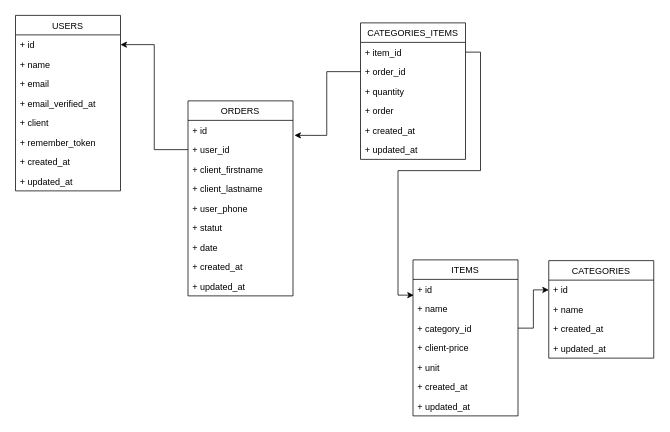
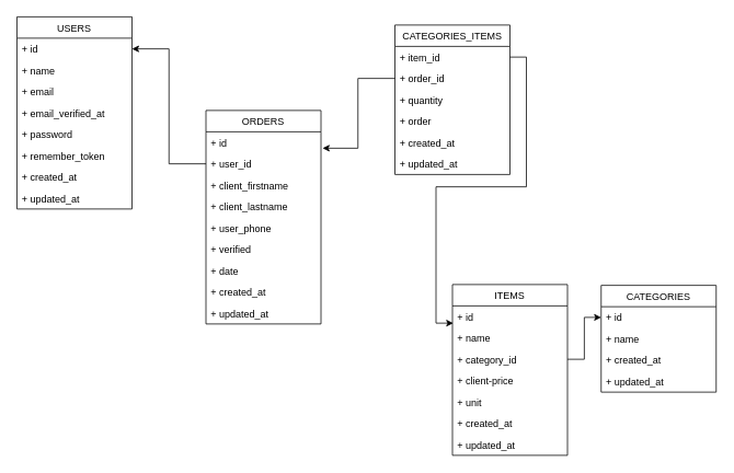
  <mxCell id="0" />
  <mxCell id="1" parent="0" />
  <mxCell id="2" value="USERS" style="swimlane;fontStyle=0;childLayout=stackLayout;horizontal=1;startSize=26;fillColor=none;horizontalStack=0;resizeParent=1;resizeParentMax=0;resizeLast=0;collapsible=1;marginBottom=0;" parent="1" vertex="1"><mxGeometry x="20" y="20" width="140" height="234" as="geometry" /></mxCell>
  <mxCell id="3" value="+ id" style="text;strokeColor=none;fillColor=none;align=left;verticalAlign=top;spacingLeft=4;spacingRight=4;overflow=hidden;rotatable=0;points=[[0,0.5],[1,0.5]];portConstraint=eastwest;" parent="2" vertex="1"><mxGeometry y="26" width="140" height="26" as="geometry" /></mxCell>
  <mxCell id="4" value="+ name" style="text;strokeColor=none;fillColor=none;align=left;verticalAlign=top;spacingLeft=4;spacingRight=4;overflow=hidden;rotatable=0;points=[[0,0.5],[1,0.5]];portConstraint=eastwest;" parent="2" vertex="1"><mxGeometry y="52" width="140" height="26" as="geometry" /></mxCell>
  <mxCell id="5" value="+ email" style="text;strokeColor=none;fillColor=none;align=left;verticalAlign=top;spacingLeft=4;spacingRight=4;overflow=hidden;rotatable=0;points=[[0,0.5],[1,0.5]];portConstraint=eastwest;" parent="2" vertex="1"><mxGeometry y="78" width="140" height="26" as="geometry" /></mxCell>
  <mxCell id="6" value="+ email_verified_at" style="text;strokeColor=none;fillColor=none;align=left;verticalAlign=top;spacingLeft=4;spacingRight=4;overflow=hidden;rotatable=0;points=[[0,0.5],[1,0.5]];portConstraint=eastwest;" parent="2" vertex="1"><mxGeometry y="104" width="140" height="26" as="geometry" /></mxCell>
- <mxCell id="7" value="+ client" style="text;strokeColor=none;fillColor=none;align=left;verticalAlign=top;spacingLeft=4;spacingRight=4;overflow=hidden;rotatable=0;points=[[0,0.5],[1,0.5]];portConstraint=eastwest;" parent="2" vertex="1"><mxGeometry y="130" width="140" height="26" as="geometry" /></mxCell>
+ <mxCell id="7" value="+ password" style="text;strokeColor=none;fillColor=none;align=left;verticalAlign=top;spacingLeft=4;spacingRight=4;overflow=hidden;rotatable=0;points=[[0,0.5],[1,0.5]];portConstraint=eastwest;" parent="2" vertex="1"><mxGeometry y="130" width="140" height="26" as="geometry" /></mxCell>
  <mxCell id="8" value="+ remember_token" style="text;strokeColor=none;fillColor=none;align=left;verticalAlign=top;spacingLeft=4;spacingRight=4;overflow=hidden;rotatable=0;points=[[0,0.5],[1,0.5]];portConstraint=eastwest;" parent="2" vertex="1"><mxGeometry y="156" width="140" height="26" as="geometry" /></mxCell>
  <mxCell id="9" value="+ created_at" style="text;strokeColor=none;fillColor=none;align=left;verticalAlign=top;spacingLeft=4;spacingRight=4;overflow=hidden;rotatable=0;points=[[0,0.5],[1,0.5]];portConstraint=eastwest;" parent="2" vertex="1"><mxGeometry y="182" width="140" height="26" as="geometry" /></mxCell>
  <mxCell id="10" value="+ updated_at" style="text;strokeColor=none;fillColor=none;align=left;verticalAlign=top;spacingLeft=4;spacingRight=4;overflow=hidden;rotatable=0;points=[[0,0.5],[1,0.5]];portConstraint=eastwest;" parent="2" vertex="1"><mxGeometry y="208" width="140" height="26" as="geometry" /></mxCell>
  <mxCell id="11" value="ORDERS" style="swimlane;fontStyle=0;childLayout=stackLayout;horizontal=1;startSize=26;fillColor=none;horizontalStack=0;resizeParent=1;resizeParentMax=0;resizeLast=0;collapsible=1;marginBottom=0;" parent="1" vertex="1"><mxGeometry x="250" y="134" width="140" height="260" as="geometry" /></mxCell>
  <mxCell id="12" value="+ id" style="text;strokeColor=none;fillColor=none;align=left;verticalAlign=top;spacingLeft=4;spacingRight=4;overflow=hidden;rotatable=0;points=[[0,0.5],[1,0.5]];portConstraint=eastwest;" parent="11" vertex="1"><mxGeometry y="26" width="140" height="26" as="geometry" /></mxCell>
  <mxCell id="13" value="+ user_id" style="text;strokeColor=none;fillColor=none;align=left;verticalAlign=top;spacingLeft=4;spacingRight=4;overflow=hidden;rotatable=0;points=[[0,0.5],[1,0.5]];portConstraint=eastwest;" parent="11" vertex="1"><mxGeometry y="52" width="140" height="26" as="geometry" /></mxCell>
  <mxCell id="14" value="+ client_firstname" style="text;strokeColor=none;fillColor=none;align=left;verticalAlign=top;spacingLeft=4;spacingRight=4;overflow=hidden;rotatable=0;points=[[0,0.5],[1,0.5]];portConstraint=eastwest;" parent="11" vertex="1"><mxGeometry y="78" width="140" height="26" as="geometry" /></mxCell>
  <mxCell id="15" value="+ client_lastname" style="text;strokeColor=none;fillColor=none;align=left;verticalAlign=top;spacingLeft=4;spacingRight=4;overflow=hidden;rotatable=0;points=[[0,0.5],[1,0.5]];portConstraint=eastwest;" parent="11" vertex="1"><mxGeometry y="104" width="140" height="26" as="geometry" /></mxCell>
  <mxCell id="16" value="+ user_phone" style="text;strokeColor=none;fillColor=none;align=left;verticalAlign=top;spacingLeft=4;spacingRight=4;overflow=hidden;rotatable=0;points=[[0,0.5],[1,0.5]];portConstraint=eastwest;" parent="11" vertex="1"><mxGeometry y="130" width="140" height="26" as="geometry" /></mxCell>
- <mxCell id="17" value="+ statut" style="text;strokeColor=none;fillColor=none;align=left;verticalAlign=top;spacingLeft=4;spacingRight=4;overflow=hidden;rotatable=0;points=[[0,0.5],[1,0.5]];portConstraint=eastwest;" vertex="1" parent="11"><mxGeometry y="156" width="140" height="26" as="geometry" /></mxCell>
+ <mxCell id="17" value="+ verified" style="text;strokeColor=none;fillColor=none;align=left;verticalAlign=top;spacingLeft=4;spacingRight=4;overflow=hidden;rotatable=0;points=[[0,0.5],[1,0.5]];portConstraint=eastwest;" vertex="1" parent="11"><mxGeometry y="156" width="140" height="26" as="geometry" /></mxCell>
  <mxCell id="18" value="+ date" style="text;strokeColor=none;fillColor=none;align=left;verticalAlign=top;spacingLeft=4;spacingRight=4;overflow=hidden;rotatable=0;points=[[0,0.5],[1,0.5]];portConstraint=eastwest;" parent="11" vertex="1"><mxGeometry y="182" width="140" height="26" as="geometry" /></mxCell>
  <mxCell id="19" value="+ created_at" style="text;strokeColor=none;fillColor=none;align=left;verticalAlign=top;spacingLeft=4;spacingRight=4;overflow=hidden;rotatable=0;points=[[0,0.5],[1,0.5]];portConstraint=eastwest;" parent="11" vertex="1"><mxGeometry y="208" width="140" height="26" as="geometry" /></mxCell>
  <mxCell id="20" value="+ updated_at" style="text;strokeColor=none;fillColor=none;align=left;verticalAlign=top;spacingLeft=4;spacingRight=4;overflow=hidden;rotatable=0;points=[[0,0.5],[1,0.5]];portConstraint=eastwest;" parent="11" vertex="1"><mxGeometry y="234" width="140" height="26" as="geometry" /></mxCell>
  <mxCell id="21" value="CATEGORIES_ITEMS" style="swimlane;fontStyle=0;childLayout=stackLayout;horizontal=1;startSize=26;fillColor=none;horizontalStack=0;resizeParent=1;resizeParentMax=0;resizeLast=0;collapsible=1;marginBottom=0;" parent="1" vertex="1"><mxGeometry x="480" y="30" width="140" height="182" as="geometry" /></mxCell>
  <mxCell id="22" value="+ item_id" style="text;strokeColor=none;fillColor=none;align=left;verticalAlign=top;spacingLeft=4;spacingRight=4;overflow=hidden;rotatable=0;points=[[0,0.5],[1,0.5]];portConstraint=eastwest;" parent="21" vertex="1"><mxGeometry y="26" width="140" height="26" as="geometry" /></mxCell>
  <mxCell id="23" value="+ order_id" style="text;strokeColor=none;fillColor=none;align=left;verticalAlign=top;spacingLeft=4;spacingRight=4;overflow=hidden;rotatable=0;points=[[0,0.5],[1,0.5]];portConstraint=eastwest;" parent="21" vertex="1"><mxGeometry y="52" width="140" height="26" as="geometry" /></mxCell>
  <mxCell id="24" value="+ quantity" style="text;strokeColor=none;fillColor=none;align=left;verticalAlign=top;spacingLeft=4;spacingRight=4;overflow=hidden;rotatable=0;points=[[0,0.5],[1,0.5]];portConstraint=eastwest;" parent="21" vertex="1"><mxGeometry y="78" width="140" height="26" as="geometry" /></mxCell>
  <mxCell id="25" value="+ order" style="text;strokeColor=none;fillColor=none;align=left;verticalAlign=top;spacingLeft=4;spacingRight=4;overflow=hidden;rotatable=0;points=[[0,0.5],[1,0.5]];portConstraint=eastwest;" parent="21" vertex="1"><mxGeometry y="104" width="140" height="26" as="geometry" /></mxCell>
  <mxCell id="26" value="+ created_at" style="text;strokeColor=none;fillColor=none;align=left;verticalAlign=top;spacingLeft=4;spacingRight=4;overflow=hidden;rotatable=0;points=[[0,0.5],[1,0.5]];portConstraint=eastwest;" parent="21" vertex="1"><mxGeometry y="130" width="140" height="26" as="geometry" /></mxCell>
  <mxCell id="27" value="+ updated_at" style="text;strokeColor=none;fillColor=none;align=left;verticalAlign=top;spacingLeft=4;spacingRight=4;overflow=hidden;rotatable=0;points=[[0,0.5],[1,0.5]];portConstraint=eastwest;" parent="21" vertex="1"><mxGeometry y="156" width="140" height="26" as="geometry" /></mxCell>
  <mxCell id="28" value="ITEMS" style="swimlane;fontStyle=0;childLayout=stackLayout;horizontal=1;startSize=26;fillColor=none;horizontalStack=0;resizeParent=1;resizeParentMax=0;resizeLast=0;collapsible=1;marginBottom=0;" parent="1" vertex="1"><mxGeometry x="550" y="346" width="140" height="208" as="geometry" /></mxCell>
  <mxCell id="29" value="+ id" style="text;strokeColor=none;fillColor=none;align=left;verticalAlign=top;spacingLeft=4;spacingRight=4;overflow=hidden;rotatable=0;points=[[0,0.5],[1,0.5]];portConstraint=eastwest;" parent="28" vertex="1"><mxGeometry y="26" width="140" height="26" as="geometry" /></mxCell>
  <mxCell id="30" value="+ name" style="text;strokeColor=none;fillColor=none;align=left;verticalAlign=top;spacingLeft=4;spacingRight=4;overflow=hidden;rotatable=0;points=[[0,0.5],[1,0.5]];portConstraint=eastwest;" parent="28" vertex="1"><mxGeometry y="52" width="140" height="26" as="geometry" /></mxCell>
  <mxCell id="31" value="+ category_id" style="text;strokeColor=none;fillColor=none;align=left;verticalAlign=top;spacingLeft=4;spacingRight=4;overflow=hidden;rotatable=0;points=[[0,0.5],[1,0.5]];portConstraint=eastwest;" vertex="1" parent="28"><mxGeometry y="78" width="140" height="26" as="geometry" /></mxCell>
  <mxCell id="32" value="+ client-price" style="text;strokeColor=none;fillColor=none;align=left;verticalAlign=top;spacingLeft=4;spacingRight=4;overflow=hidden;rotatable=0;points=[[0,0.5],[1,0.5]];portConstraint=eastwest;" parent="28" vertex="1"><mxGeometry y="104" width="140" height="26" as="geometry" /></mxCell>
  <mxCell id="33" value="+ unit" style="text;strokeColor=none;fillColor=none;align=left;verticalAlign=top;spacingLeft=4;spacingRight=4;overflow=hidden;rotatable=0;points=[[0,0.5],[1,0.5]];portConstraint=eastwest;" parent="28" vertex="1"><mxGeometry y="130" width="140" height="26" as="geometry" /></mxCell>
  <mxCell id="34" value="+ created_at" style="text;strokeColor=none;fillColor=none;align=left;verticalAlign=top;spacingLeft=4;spacingRight=4;overflow=hidden;rotatable=0;points=[[0,0.5],[1,0.5]];portConstraint=eastwest;" parent="28" vertex="1"><mxGeometry y="156" width="140" height="26" as="geometry" /></mxCell>
  <mxCell id="35" value="+ updated_at" style="text;strokeColor=none;fillColor=none;align=left;verticalAlign=top;spacingLeft=4;spacingRight=4;overflow=hidden;rotatable=0;points=[[0,0.5],[1,0.5]];portConstraint=eastwest;" parent="28" vertex="1"><mxGeometry y="182" width="140" height="26" as="geometry" /></mxCell>
  <mxCell id="36" style="edgeStyle=orthogonalEdgeStyle;rounded=0;orthogonalLoop=1;jettySize=auto;html=1;entryX=0.007;entryY=0.808;entryDx=0;entryDy=0;entryPerimeter=0;" parent="1" source="22" target="29" edge="1"><mxGeometry relative="1" as="geometry" /></mxCell>
  <mxCell id="37" style="edgeStyle=orthogonalEdgeStyle;rounded=0;orthogonalLoop=1;jettySize=auto;html=1;entryX=1.014;entryY=0.769;entryDx=0;entryDy=0;entryPerimeter=0;" parent="1" source="23" target="12" edge="1"><mxGeometry relative="1" as="geometry" /></mxCell>
  <mxCell id="38" style="edgeStyle=orthogonalEdgeStyle;rounded=0;orthogonalLoop=1;jettySize=auto;html=1;entryX=1;entryY=0.5;entryDx=0;entryDy=0;" parent="1" source="13" target="3" edge="1"><mxGeometry relative="1" as="geometry" /></mxCell>
  <mxCell id="39" value="CATEGORIES" style="swimlane;fontStyle=0;childLayout=stackLayout;horizontal=1;startSize=26;fillColor=none;horizontalStack=0;resizeParent=1;resizeParentMax=0;resizeLast=0;collapsible=1;marginBottom=0;" vertex="1" parent="1"><mxGeometry x="731" y="347" width="140" height="130" as="geometry" /></mxCell>
  <mxCell id="40" value="+ id" style="text;strokeColor=none;fillColor=none;align=left;verticalAlign=top;spacingLeft=4;spacingRight=4;overflow=hidden;rotatable=0;points=[[0,0.5],[1,0.5]];portConstraint=eastwest;" vertex="1" parent="39"><mxGeometry y="26" width="140" height="26" as="geometry" /></mxCell>
  <mxCell id="41" value="+ name" style="text;strokeColor=none;fillColor=none;align=left;verticalAlign=top;spacingLeft=4;spacingRight=4;overflow=hidden;rotatable=0;points=[[0,0.5],[1,0.5]];portConstraint=eastwest;" vertex="1" parent="39"><mxGeometry y="52" width="140" height="26" as="geometry" /></mxCell>
  <mxCell id="42" value="+ created_at" style="text;strokeColor=none;fillColor=none;align=left;verticalAlign=top;spacingLeft=4;spacingRight=4;overflow=hidden;rotatable=0;points=[[0,0.5],[1,0.5]];portConstraint=eastwest;" vertex="1" parent="39"><mxGeometry y="78" width="140" height="26" as="geometry" /></mxCell>
  <mxCell id="43" value="+ updated_at" style="text;strokeColor=none;fillColor=none;align=left;verticalAlign=top;spacingLeft=4;spacingRight=4;overflow=hidden;rotatable=0;points=[[0,0.5],[1,0.5]];portConstraint=eastwest;" vertex="1" parent="39"><mxGeometry y="104" width="140" height="26" as="geometry" /></mxCell>
  <mxCell id="44" style="edgeStyle=orthogonalEdgeStyle;rounded=0;orthogonalLoop=1;jettySize=auto;html=1;" edge="1" parent="1" source="31" target="40"><mxGeometry relative="1" as="geometry" /></mxCell>
